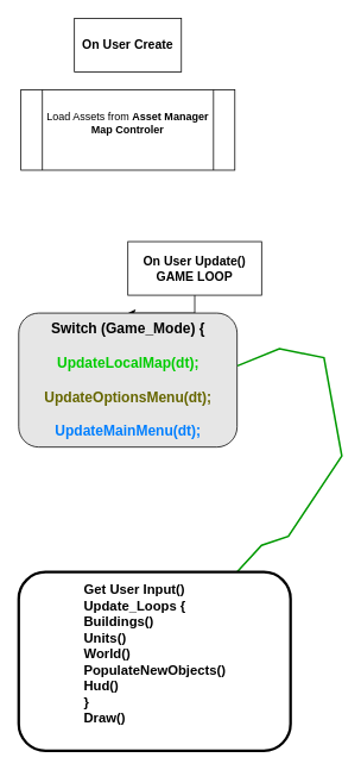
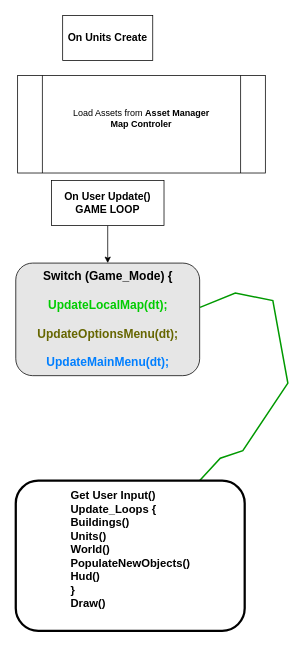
  <mxCell id="0" />
  <mxCell id="1" parent="0" />
- <mxCell id="2" value="&lt;b&gt;&lt;font style=&quot;font-size: 14px;&quot;&gt;On User Create&lt;/font&gt;&lt;/b&gt;" style="rounded=0;whiteSpace=wrap;html=1;" vertex="1" parent="1"><mxGeometry x="83" y="20" width="120" height="60" as="geometry" /></mxCell>
- <mxCell id="3" value="&lt;div&gt;Load Assets from &lt;b&gt;Asset Manager&lt;/b&gt;&lt;/div&gt;&lt;div&gt;&lt;b&gt;Map Controler&lt;br&gt;&lt;/b&gt;&lt;/div&gt;&lt;div&gt;&lt;br&gt;&lt;/div&gt;" style="shape=process;whiteSpace=wrap;html=1;backgroundOutline=1;" vertex="1" parent="1"><mxGeometry x="23" y="100" width="240" height="90" as="geometry" /></mxCell>
+ <mxCell id="2" value="&lt;b&gt;&lt;font style=&quot;font-size: 14px;&quot;&gt;On Units Create&lt;/font&gt;&lt;/b&gt;" style="rounded=0;whiteSpace=wrap;html=1;" vertex="1" parent="1"><mxGeometry x="83" y="20" width="120" height="60" as="geometry" /></mxCell>
+ <mxCell id="3" value="&lt;div&gt;Load Assets from &lt;b&gt;Asset Manager&lt;/b&gt;&lt;/div&gt;&lt;div&gt;&lt;b&gt;Map Controler&lt;br&gt;&lt;/b&gt;&lt;/div&gt;&lt;div&gt;&lt;br&gt;&lt;/div&gt;" style="shape=process;whiteSpace=wrap;html=1;backgroundOutline=1;" vertex="1" parent="1"><mxGeometry x="23" y="100" width="330" height="130" as="geometry" /></mxCell>
  <mxCell id="4" style="edgeStyle=orthogonalEdgeStyle;rounded=0;orthogonalLoop=1;jettySize=auto;html=1;exitX=0.5;exitY=1;exitDx=0;exitDy=0;entryX=0.5;entryY=0;entryDx=0;entryDy=0;" edge="1" parent="1" source="5" target="6"><mxGeometry relative="1" as="geometry" /></mxCell>
- <mxCell id="5" value="&lt;div style=&quot;font-size: 14px;&quot;&gt;&lt;b&gt;&lt;font style=&quot;font-size: 14px;&quot;&gt;On User Update()&lt;/font&gt;&lt;/b&gt;&lt;/div&gt;&lt;div style=&quot;font-size: 14px;&quot;&gt;&lt;b&gt;&lt;font style=&quot;font-size: 14px;&quot;&gt;GAME LOOP&lt;font style=&quot;font-size: 14px;&quot;&gt;&lt;br&gt;&lt;/font&gt;&lt;/font&gt;&lt;/b&gt;&lt;/div&gt;" style="rounded=0;whiteSpace=wrap;html=1;" vertex="1" parent="1"><mxGeometry x="143" y="270" width="150" height="60" as="geometry" /></mxCell>
+ <mxCell id="5" value="&lt;div style=&quot;font-size: 14px;&quot;&gt;&lt;b&gt;&lt;font style=&quot;font-size: 14px;&quot;&gt;On User Update()&lt;/font&gt;&lt;/b&gt;&lt;/div&gt;&lt;div style=&quot;font-size: 14px;&quot;&gt;&lt;b&gt;&lt;font style=&quot;font-size: 14px;&quot;&gt;GAME LOOP&lt;font style=&quot;font-size: 14px;&quot;&gt;&lt;br&gt;&lt;/font&gt;&lt;/font&gt;&lt;/b&gt;&lt;/div&gt;" style="rounded=0;whiteSpace=wrap;html=1;" vertex="1" parent="1"><mxGeometry x="68" y="240" width="150" height="60" as="geometry" /></mxCell>
  <mxCell id="6" value="&lt;div style=&quot;font-size: 16px;&quot;&gt;&lt;b&gt;&lt;font style=&quot;font-size: 16px;&quot;&gt;Switch (Game_Mode) {&lt;br&gt;&lt;/font&gt;&lt;/b&gt;&lt;/div&gt;&lt;div style=&quot;font-size: 16px;&quot;&gt;&lt;b&gt;&lt;font style=&quot;font-size: 16px;&quot;&gt;&lt;br&gt;&lt;/font&gt;&lt;/b&gt;&lt;/div&gt;&lt;div style=&quot;font-size: 16px;&quot;&gt;&lt;b&gt;&lt;font color=&quot;#00cc00&quot; style=&quot;font-size: 16px;&quot;&gt;UpdateLocalMap(dt);&lt;/font&gt;&lt;/b&gt;&lt;/div&gt;&lt;div style=&quot;font-size: 16px;&quot;&gt;&lt;b&gt;&lt;font color=&quot;#00cc00&quot; style=&quot;font-size: 16px;&quot;&gt;&lt;br&gt;&lt;/font&gt;&lt;/b&gt;&lt;/div&gt;&lt;div style=&quot;font-size: 16px;&quot;&gt;&lt;font color=&quot;#666600&quot;&gt;&lt;b&gt;&lt;font style=&quot;font-size: 16px;&quot;&gt;UpdateOptionsMenu(dt);&lt;/font&gt;&lt;/b&gt;&lt;/font&gt;&lt;/div&gt;&lt;div style=&quot;font-size: 16px;&quot;&gt;&lt;font color=&quot;#666600&quot;&gt;&lt;b&gt;&lt;font style=&quot;font-size: 16px;&quot;&gt;&lt;br&gt;&lt;/font&gt;&lt;/b&gt;&lt;/font&gt;&lt;/div&gt;&lt;div style=&quot;font-size: 16px;&quot;&gt;&lt;b&gt;&lt;font color=&quot;#007fff&quot; style=&quot;font-size: 16px;&quot;&gt;UpdateMainMenu(dt);&lt;font style=&quot;font-size: 16px;&quot;&gt;&lt;br&gt;&lt;/font&gt;&lt;/font&gt;&lt;/b&gt;&lt;/div&gt;" style="rounded=1;whiteSpace=wrap;html=1;fillColor=#E6E6E6;" vertex="1" parent="1"><mxGeometry x="20.5" y="350" width="245" height="150" as="geometry" /></mxCell>
  <mxCell id="7" value="" style="endArrow=none;html=1;rounded=0;exitX=1.002;exitY=0.393;exitDx=0;exitDy=0;strokeWidth=2;exitPerimeter=0;fillColor=#d5e8d4;strokeColor=#009900;" edge="1" parent="1" source="6" target="8"><mxGeometry width="50" height="50" relative="1" as="geometry"><mxPoint x="363" y="480" as="sourcePoint" /><mxPoint x="413" y="430" as="targetPoint" /><Array as="points"><mxPoint x="313" y="390" /><mxPoint x="363" y="400" /><mxPoint x="383" y="510" /><mxPoint x="323" y="600" /><mxPoint x="293" y="610" /></Array></mxGeometry></mxCell>
  <mxCell id="8" value="&lt;div style=&quot;font-size: 15px;&quot; align=&quot;left&quot;&gt;&lt;font style=&quot;font-size: 15px;&quot;&gt;&lt;b&gt;Get User Input() &lt;br&gt;&lt;/b&gt;&lt;/font&gt;&lt;/div&gt;&lt;div style=&quot;font-size: 15px;&quot; align=&quot;left&quot;&gt;&lt;font style=&quot;font-size: 15px;&quot;&gt;&lt;b&gt;Update_Loops {&lt;/b&gt;&lt;/font&gt;&lt;/div&gt;&lt;div style=&quot;font-size: 15px;&quot; align=&quot;left&quot;&gt;&lt;font style=&quot;font-size: 15px;&quot;&gt;&lt;b&gt;Buildings()&lt;/b&gt;&lt;/font&gt;&lt;/div&gt;&lt;div style=&quot;font-size: 15px;&quot; align=&quot;left&quot;&gt;&lt;font style=&quot;font-size: 15px;&quot;&gt;&lt;b&gt;Units()&lt;/b&gt;&lt;/font&gt;&lt;/div&gt;&lt;div style=&quot;font-size: 15px;&quot; align=&quot;left&quot;&gt;&lt;font style=&quot;font-size: 15px;&quot;&gt;&lt;b&gt;World()&lt;/b&gt;&lt;/font&gt;&lt;/div&gt;&lt;div style=&quot;font-size: 15px;&quot; align=&quot;left&quot;&gt;&lt;font style=&quot;font-size: 15px;&quot;&gt;&lt;b&gt;PopulateNewObjects()&lt;/b&gt;&lt;/font&gt;&lt;/div&gt;&lt;div style=&quot;font-size: 15px;&quot; align=&quot;left&quot;&gt;&lt;font style=&quot;font-size: 15px;&quot;&gt;&lt;b&gt;Hud()&lt;/b&gt;&lt;/font&gt;&lt;/div&gt;&lt;div style=&quot;font-size: 15px;&quot; align=&quot;left&quot;&gt;&lt;font style=&quot;font-size: 15px;&quot;&gt;&lt;b&gt;}&lt;br&gt;&lt;/b&gt;&lt;/font&gt;&lt;/div&gt;&lt;div style=&quot;font-size: 15px;&quot; align=&quot;left&quot;&gt;&lt;font style=&quot;font-size: 15px;&quot;&gt;&lt;b&gt;Draw()&lt;/b&gt;&lt;/font&gt;&lt;/div&gt;&lt;div style=&quot;font-size: 15px;&quot;&gt;&lt;font style=&quot;font-size: 15px;&quot;&gt;&lt;b&gt;&lt;br&gt;&lt;/b&gt;&lt;/font&gt;&lt;/div&gt;" style="rounded=1;whiteSpace=wrap;html=1;strokeWidth=3;" vertex="1" parent="1"><mxGeometry x="20.5" y="640" width="305" height="200" as="geometry" /></mxCell>
